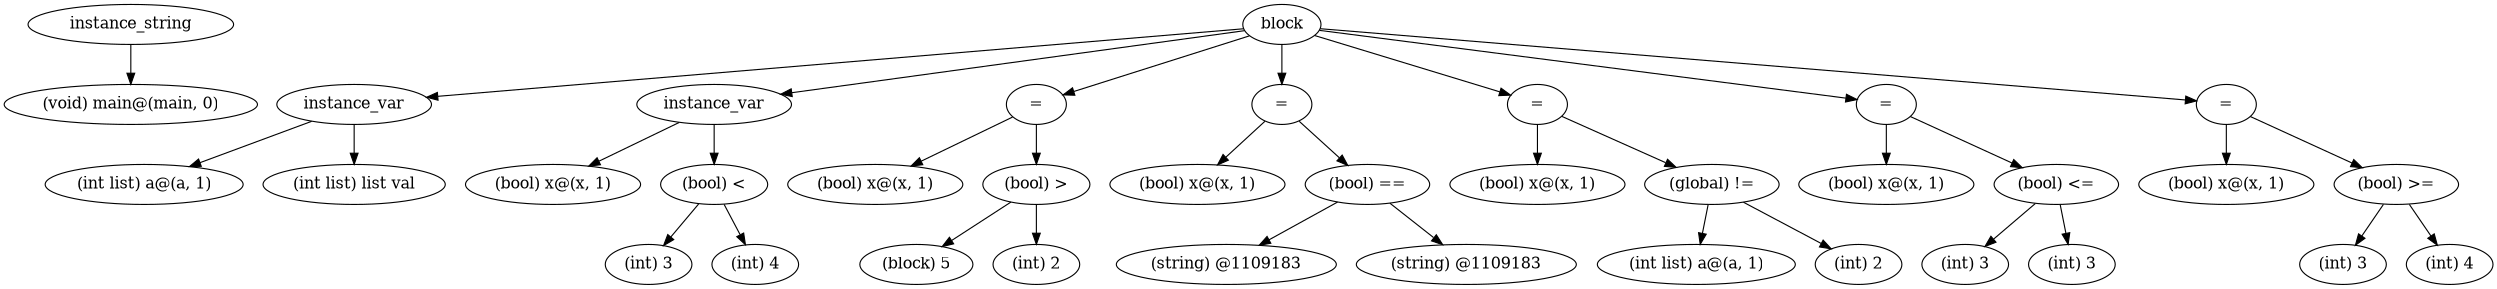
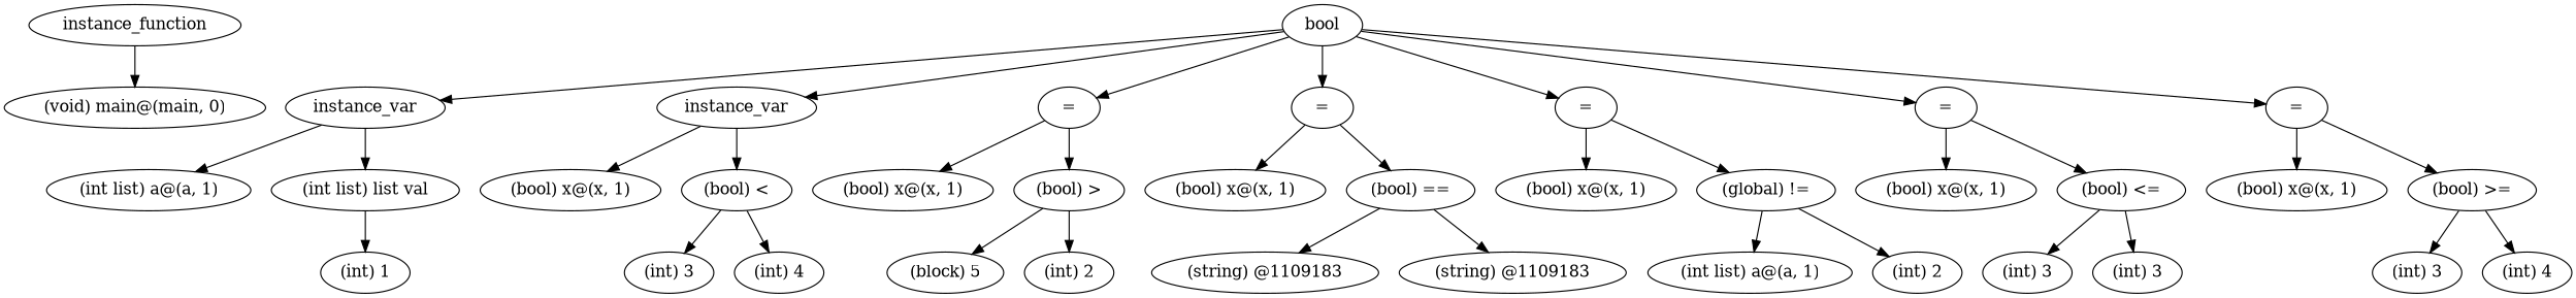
  digraph {
    ordering=out
-   n1 [label=instance_string]
+   n1 [label=instance_function]
    n2 [label="(void) main@(main, 0)"]
-   n3 [label=block]
+   n3 [label=bool]
    n4 [label=instance_var]
    n5 [label=instance_var]
    n6 [label="="]
    n7 [label="="]
    n8 [label="="]
    n9 [label="="]
    n10 [label="="]
    n11 [label="(int list) a@(a, 1)"]
    n12 [label="(int list) list val"]
    n13 [label="(bool) x@(x, 1)"]
    n14 [label="(bool) <"]
    n15 [label="(bool) x@(x, 1)"]
    n16 [label="(bool) >"]
    n17 [label="(bool) x@(x, 1)"]
    n18 [label="(bool) =="]
    n19 [label="(bool) x@(x, 1)"]
    n20 [label="(global) !="]
    n21 [label="(bool) x@(x, 1)"]
    n22 [label="(bool) <="]
    n23 [label="(bool) x@(x, 1)"]
    n24 [label="(bool) >="]
+   n25 [label="(int) 1"]
    n26 [label="(int) 3"]
    n27 [label="(int) 4"]
    n28 [label="(block) 5"]
    n29 [label="(int) 2"]
    n30 [label="(string) @1109183"]
    n31 [label="(string) @1109183"]
    n32 [label="(int list) a@(a, 1)"]
    n33 [label="(int) 2"]
    n34 [label="(int) 3"]
    n35 [label="(int) 3"]
    n36 [label="(int) 3"]
    n37 [label="(int) 4"]
    n1 -> n2
    n3 -> n4
    n3 -> n5
    n3 -> n6
    n3 -> n7
    n3 -> n8
    n3 -> n9
    n3 -> n10
    n4 -> n11
    n4 -> n12
    n5 -> n13
    n5 -> n14
    n6 -> n15
    n6 -> n16
    n7 -> n17
    n7 -> n18
    n8 -> n19
    n8 -> n20
    n9 -> n21
    n9 -> n22
    n10 -> n23
    n10 -> n24
+   n12 -> n25
    n14 -> n26
    n14 -> n27
    n16 -> n28
    n16 -> n29
    n18 -> n30
    n18 -> n31
    n20 -> n32
    n20 -> n33
    n22 -> n34
    n22 -> n35
    n24 -> n36
    n24 -> n37
  }
